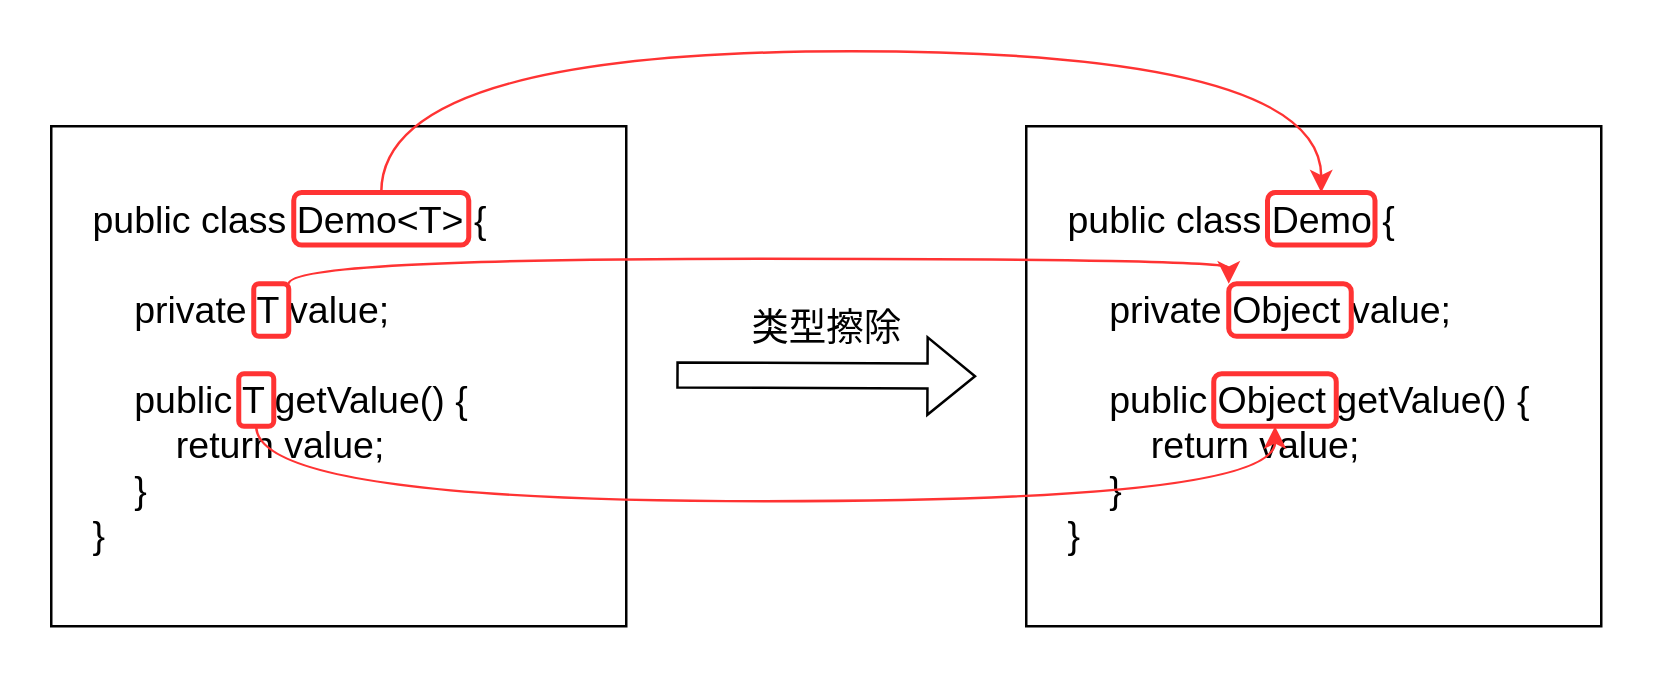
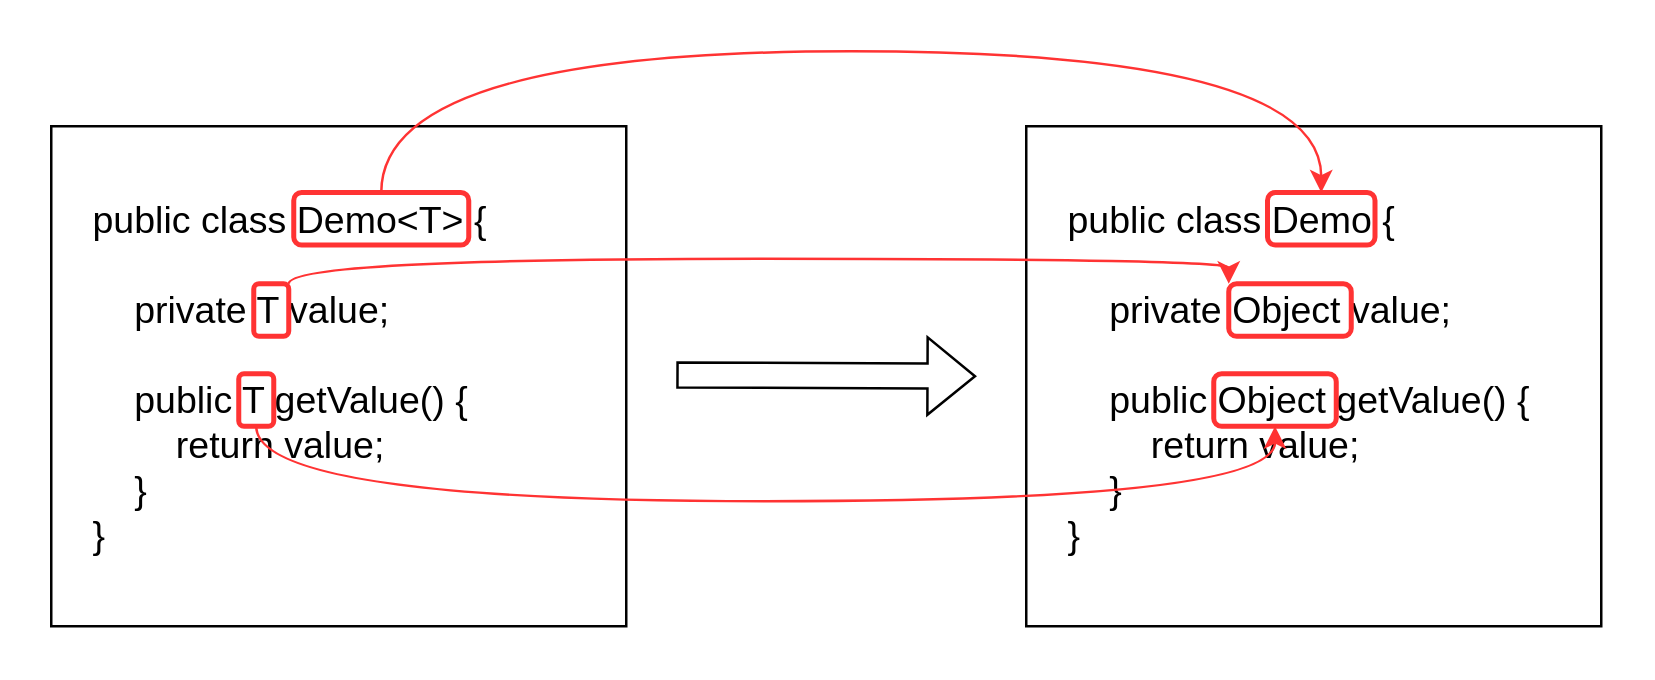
  <mxCell id="0" />
  <mxCell id="1" parent="0" />
  <mxCell id="2" value="&lt;div&gt;&lt;div&gt;&lt;span style=&quot;font-size: 15px&quot;&gt;public class Demo&amp;lt;T&amp;gt; {&lt;/span&gt;&lt;/div&gt;&lt;div&gt;&lt;span style=&quot;font-size: 15px&quot;&gt;&amp;nbsp; &amp;nbsp;&amp;nbsp;&lt;/span&gt;&lt;/div&gt;&lt;div&gt;&lt;span style=&quot;font-size: 15px&quot;&gt;&amp;nbsp; &amp;nbsp; private T value;&lt;/span&gt;&lt;/div&gt;&lt;div&gt;&lt;span style=&quot;font-size: 15px&quot;&gt;&lt;br&gt;&lt;/span&gt;&lt;/div&gt;&lt;div&gt;&lt;span style=&quot;font-size: 15px&quot;&gt;&amp;nbsp; &amp;nbsp; public T getValue() {&lt;/span&gt;&lt;/div&gt;&lt;div&gt;&lt;span style=&quot;font-size: 15px&quot;&gt;&amp;nbsp; &amp;nbsp; &amp;nbsp; &amp;nbsp; return value;&lt;/span&gt;&lt;/div&gt;&lt;div&gt;&lt;span style=&quot;font-size: 15px&quot;&gt;&amp;nbsp; &amp;nbsp; }&lt;/span&gt;&lt;/div&gt;&lt;div&gt;&lt;span style=&quot;font-size: 15px&quot;&gt;}&lt;/span&gt;&lt;/div&gt;&lt;/div&gt;" style="rounded=0;whiteSpace=wrap;html=1;align=left;spacingLeft=15;" vertex="1" parent="1"><mxGeometry x="20" y="50" width="230" height="200" as="geometry" /></mxCell>
  <mxCell id="3" value="&lt;div&gt;&lt;div&gt;&lt;span style=&quot;font-size: 15px&quot;&gt;public class Demo {&lt;/span&gt;&lt;/div&gt;&lt;div&gt;&lt;span style=&quot;font-size: 15px&quot;&gt;&amp;nbsp; &amp;nbsp;&amp;nbsp;&lt;/span&gt;&lt;/div&gt;&lt;div&gt;&lt;span style=&quot;font-size: 15px&quot;&gt;&amp;nbsp; &amp;nbsp; private Object value;&lt;/span&gt;&lt;/div&gt;&lt;div&gt;&lt;span style=&quot;font-size: 15px&quot;&gt;&lt;br&gt;&lt;/span&gt;&lt;/div&gt;&lt;div&gt;&lt;span style=&quot;font-size: 15px&quot;&gt;&amp;nbsp; &amp;nbsp; public Object&amp;nbsp;getValue() {&lt;/span&gt;&lt;/div&gt;&lt;div&gt;&lt;span style=&quot;font-size: 15px&quot;&gt;&amp;nbsp; &amp;nbsp; &amp;nbsp; &amp;nbsp; return value;&lt;/span&gt;&lt;/div&gt;&lt;div&gt;&lt;span style=&quot;font-size: 15px&quot;&gt;&amp;nbsp; &amp;nbsp; }&lt;/span&gt;&lt;/div&gt;&lt;div&gt;&lt;span style=&quot;font-size: 15px&quot;&gt;}&lt;/span&gt;&lt;/div&gt;&lt;/div&gt;" style="rounded=0;whiteSpace=wrap;html=1;align=left;spacingLeft=15;" vertex="1" parent="1"><mxGeometry x="410" y="50" width="230" height="200" as="geometry" /></mxCell>
  <mxCell id="4" value="" style="shape=flexArrow;endArrow=classic;html=1;rounded=0;fontSize=15;" edge="1" parent="1"><mxGeometry width="50" height="50" relative="1" as="geometry"><mxPoint x="270" y="149.5" as="sourcePoint" /><mxPoint x="390" y="150" as="targetPoint" /></mxGeometry></mxCell>
- <mxCell id="5" value="类型擦除" style="text;html=1;align=center;verticalAlign=middle;resizable=0;points=[];autosize=1;strokeColor=none;fillColor=none;fontSize=15;" vertex="1" parent="1"><mxGeometry x="290" y="120" width="80" height="20" as="geometry" /></mxCell>
  <mxCell id="6" value="" style="rounded=1;whiteSpace=wrap;html=1;fontSize=15;fillColor=none;strokeWidth=2;strokeColor=#FF3333;" vertex="1" parent="1"><mxGeometry x="506.5" y="76.5" width="43" height="21" as="geometry" /></mxCell>
  <mxCell id="7" value="" style="rounded=1;whiteSpace=wrap;html=1;fontSize=15;fillColor=none;strokeWidth=2;strokeColor=#FF3333;" vertex="1" parent="1"><mxGeometry x="117" y="76.5" width="70" height="21" as="geometry" /></mxCell>
  <mxCell id="8" value="" style="rounded=1;whiteSpace=wrap;html=1;fontSize=15;fillColor=none;strokeWidth=2;strokeColor=#FF3333;" vertex="1" parent="1"><mxGeometry x="491" y="113" width="49" height="21" as="geometry" /></mxCell>
  <mxCell id="9" value="" style="rounded=1;whiteSpace=wrap;html=1;fontSize=15;fillColor=none;strokeWidth=2;strokeColor=#FF3333;" vertex="1" parent="1"><mxGeometry x="485" y="149" width="49" height="21" as="geometry" /></mxCell>
  <mxCell id="10" value="" style="rounded=1;whiteSpace=wrap;html=1;fontSize=15;fillColor=none;strokeWidth=2;strokeColor=#FF3333;" vertex="1" parent="1"><mxGeometry x="95" y="149" width="14" height="21" as="geometry" /></mxCell>
  <mxCell id="11" value="" style="rounded=1;whiteSpace=wrap;html=1;fontSize=15;fillColor=none;strokeWidth=2;strokeColor=#FF3333;" vertex="1" parent="1"><mxGeometry x="101" y="113" width="14" height="21" as="geometry" /></mxCell>
  <mxCell id="12" value="" style="endArrow=classic;html=1;rounded=0;fontSize=15;exitX=0.5;exitY=0;exitDx=0;exitDy=0;entryX=0.5;entryY=0;entryDx=0;entryDy=0;edgeStyle=orthogonalEdgeStyle;curved=1;strokeColor=#FF3333;" edge="1" parent="1" source="7" target="6"><mxGeometry width="50" height="50" relative="1" as="geometry"><mxPoint x="280" y="170" as="sourcePoint" /><mxPoint x="330" y="120" as="targetPoint" /><Array as="points"><mxPoint x="152" y="20" /><mxPoint x="528" y="20" /></Array></mxGeometry></mxCell>
  <mxCell id="13" value="" style="endArrow=classic;html=1;rounded=0;fontSize=15;exitX=0.5;exitY=1;exitDx=0;exitDy=0;edgeStyle=orthogonalEdgeStyle;curved=1;strokeColor=#FF3333;entryX=0.5;entryY=1;entryDx=0;entryDy=0;" edge="1" parent="1" source="10" target="9"><mxGeometry width="50" height="50" relative="1" as="geometry"><mxPoint x="130.5" y="178.25" as="sourcePoint" /><mxPoint x="506.5" y="178.25" as="targetPoint" /><Array as="points"><mxPoint x="102" y="200" /><mxPoint x="510" y="200" /></Array></mxGeometry></mxCell>
  <mxCell id="14" value="" style="endArrow=classic;html=1;rounded=0;fontSize=15;strokeColor=#FF3333;exitX=1;exitY=0;exitDx=0;exitDy=0;entryX=0;entryY=0;entryDx=0;entryDy=0;edgeStyle=orthogonalEdgeStyle;curved=1;" edge="1" parent="1" source="11" target="8"><mxGeometry width="50" height="50" relative="1" as="geometry"><mxPoint x="140" y="150" as="sourcePoint" /><mxPoint x="190" y="100" as="targetPoint" /></mxGeometry></mxCell>
